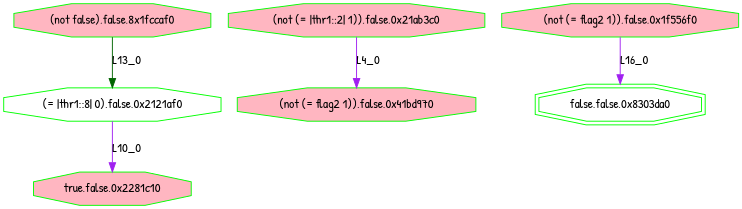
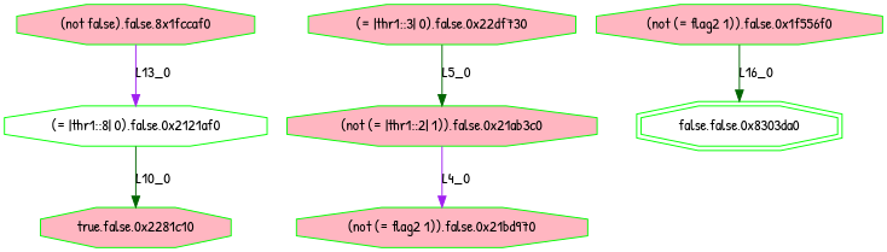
  digraph {
    fontname="Patrick Hand"
    node [color=green fillcolor=lightpink fontname="Patrick Hand" shape=octagon style=filled]
    edge [color=purple fontname="Patrick Hand"]
    n1 [label="(not false),false,8x1fccaf0"]
    n2 [fillcolor=white label="(= |thr1::8| 0),false,0x2121af0"]
    n3 [label="true,false,0x2281c10"]
+   n4 [label="(= |thr1::3| 0),false,0x22df730"]
    n5 [label="(not (= |thr1::2| 1)),false,0x21ab3c0"]
-   n6 [label="(not (= flag2 1)),false,0x41bd970"]
+   n6 [label="(not (= flag2 1)),false,0x21bd970"]
    n7 [label="(not (= flag2 1)),false,0x1f556f0"]
    n8 [fillcolor=white label="false,false,0x8303da0" shape=doubleoctagon]
-   n1 -> n2 [color=darkgreen label=L13_0]
-   n2 -> n3 [label=L10_0]
+   n1 -> n2 [label=L13_0]
+   n2 -> n3 [color=darkgreen label=L10_0]
+   n4 -> n5 [color=darkgreen label=L5_0]
    n5 -> n6 [label=L4_0]
-   n7 -> n8 [label=L16_0]
+   n7 -> n8 [color=darkgreen label=L16_0]
  }
